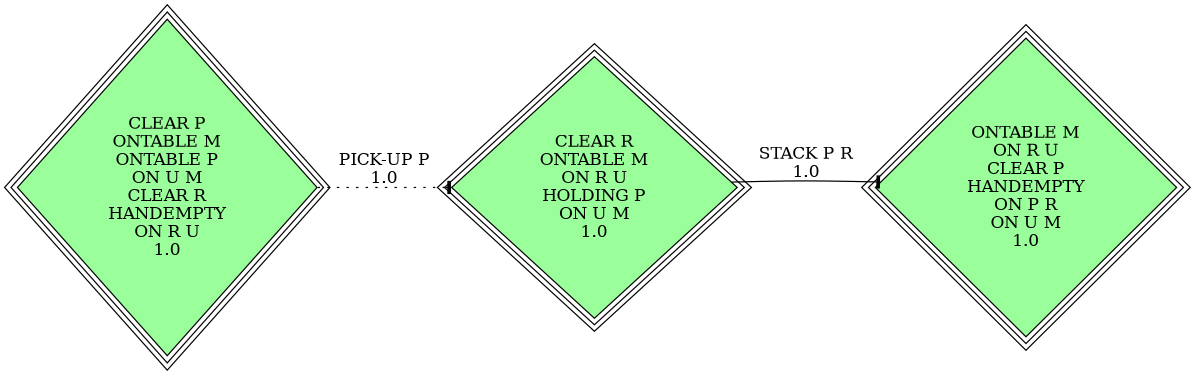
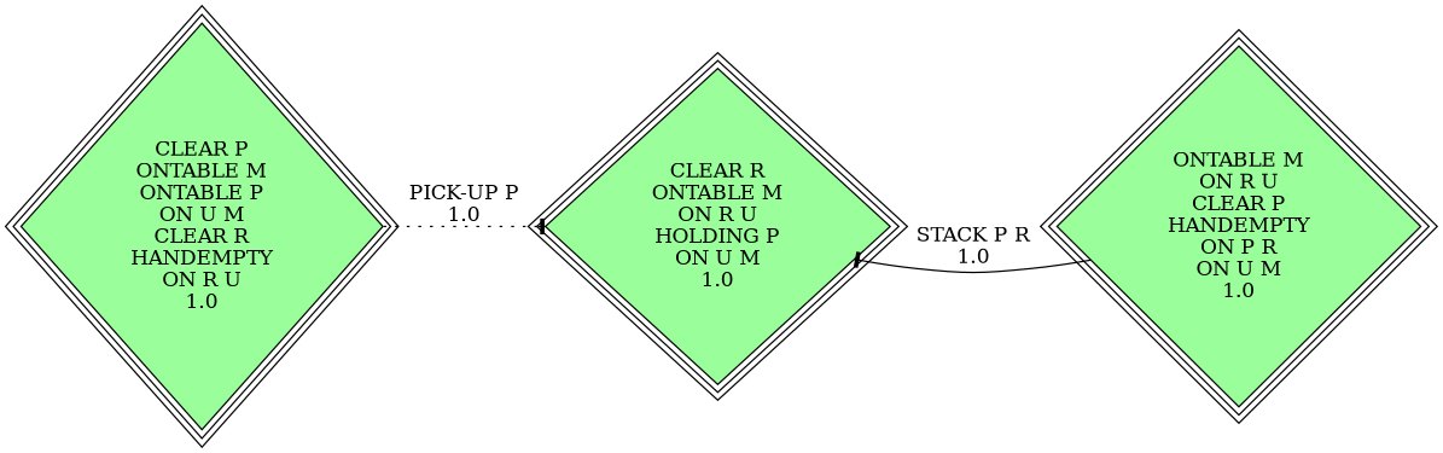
  digraph {
    rankdir=LR
    node [fillcolor=palegreen1 peripheries=3 shape=diamond style=filled]
    edge [arrowhead=tee]
    "CLEAR R\nONTABLE M\nON R U\nHOLDING P\nON U M\n1.0\n"
    "ONTABLE M\nON R U\nCLEAR P\nHANDEMPTY\nON P R\nON U M\n1.0\n"
    "CLEAR P\nONTABLE M\nONTABLE P\nON U M\nCLEAR R\nHANDEMPTY\nON R U\n1.0\n"
-   "CLEAR R\nONTABLE M\nON R U\nHOLDING P\nON U M\n1.0\n" -> "ONTABLE M\nON R U\nCLEAR P\nHANDEMPTY\nON P R\nON U M\n1.0\n" [label="STACK P R\n1.0\n" style=solid]
+   "ONTABLE M\nON R U\nCLEAR P\nHANDEMPTY\nON P R\nON U M\n1.0\n" -> "CLEAR R\nONTABLE M\nON R U\nHOLDING P\nON U M\n1.0\n" [label="STACK P R\n1.0\n" style=solid]
    "CLEAR P\nONTABLE M\nONTABLE P\nON U M\nCLEAR R\nHANDEMPTY\nON R U\n1.0\n" -> "CLEAR R\nONTABLE M\nON R U\nHOLDING P\nON U M\n1.0\n" [label="PICK-UP P\n1.0\n" style=dotted]
  }
